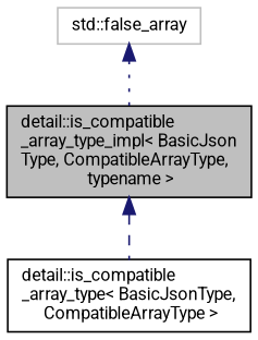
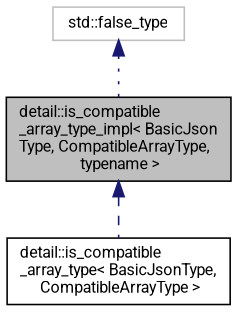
  digraph {
    fontname=Roboto
    node [color=black fillcolor=white fontname=Roboto fontsize=10 shape=record style=filled]
    edge [color=midnightblue dir=back fontname=Roboto fontsize=10 labelfontname=Helvetica labelfontsize=10]
    n1 [fillcolor=grey75 fontcolor=black height=0.2 label="detail::is_compatible\l_array_type_impl\< BasicJson\lType, CompatibleArrayType,\l typename \>" width=0.4]
    n2 [height=0.2 label="detail::is_compatible\l_array_type\< BasicJsonType,\l CompatibleArrayType \>" width=0.4]
-   n3 [color=grey75 height=0.2 label="std::false_array" width=0.4]
+   n3 [color=grey75 height=0.2 label="std::false_type" width=0.4]
    n1 -> n2 [style=dashed]
    n3 -> n1 [style=dotted]
  }
